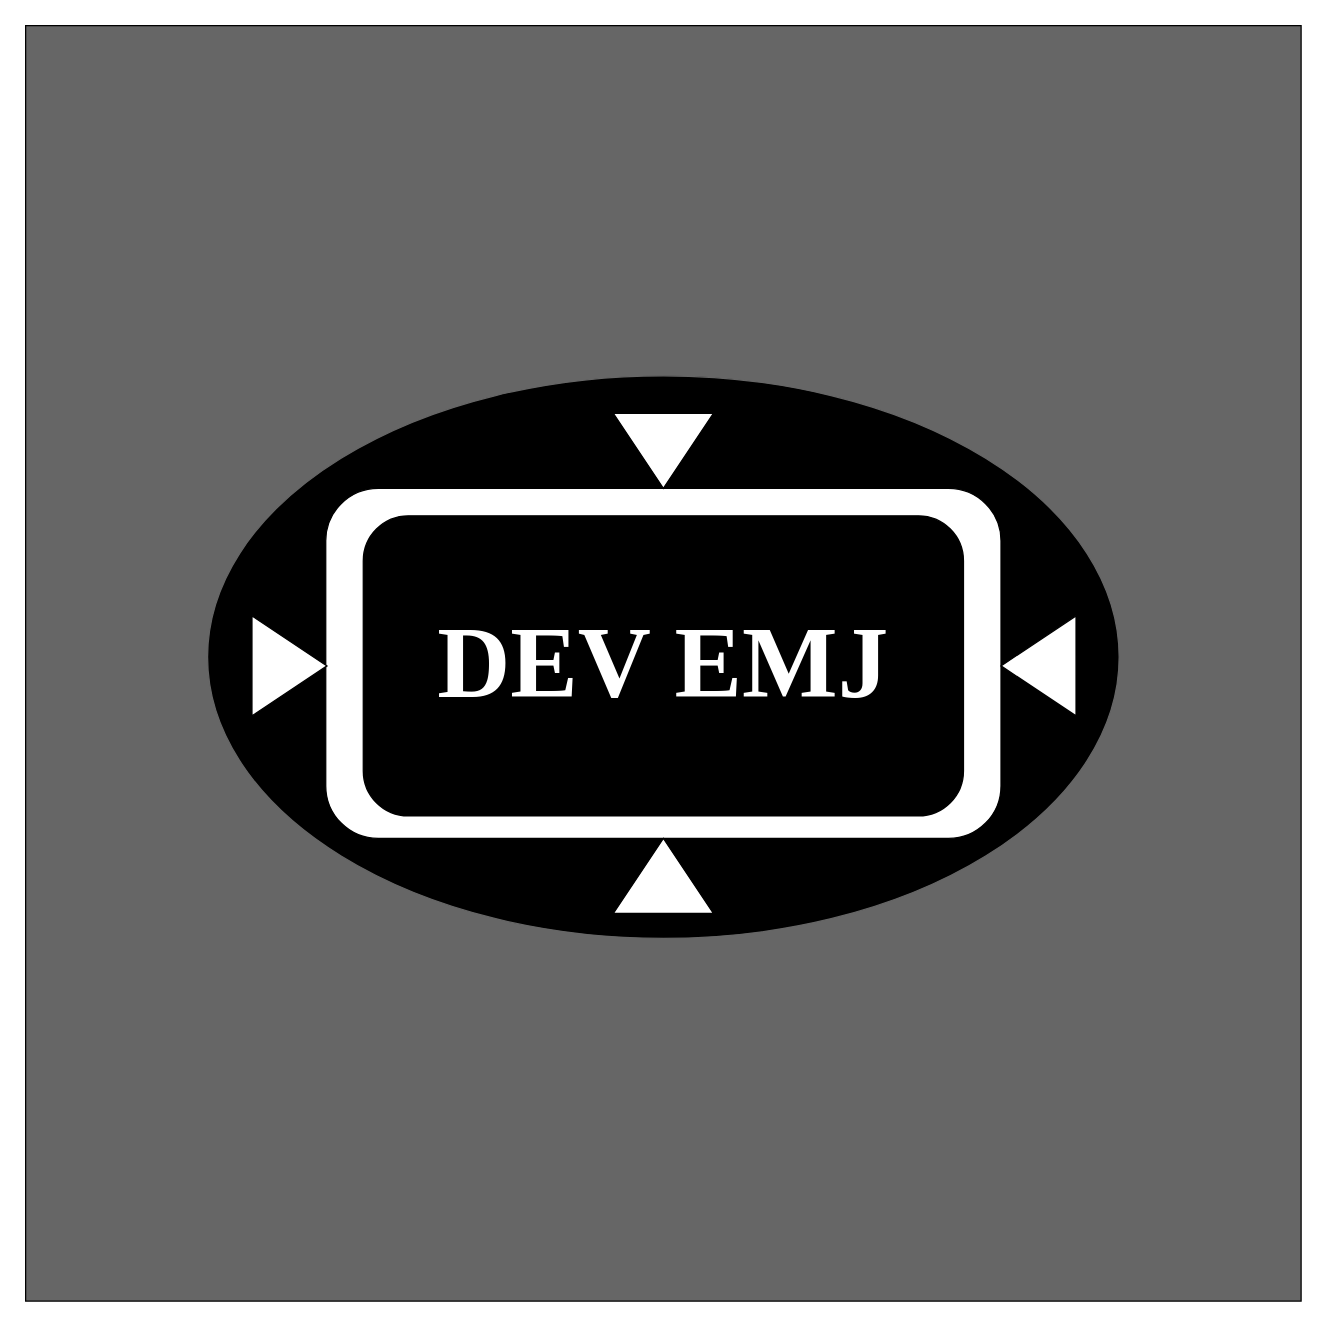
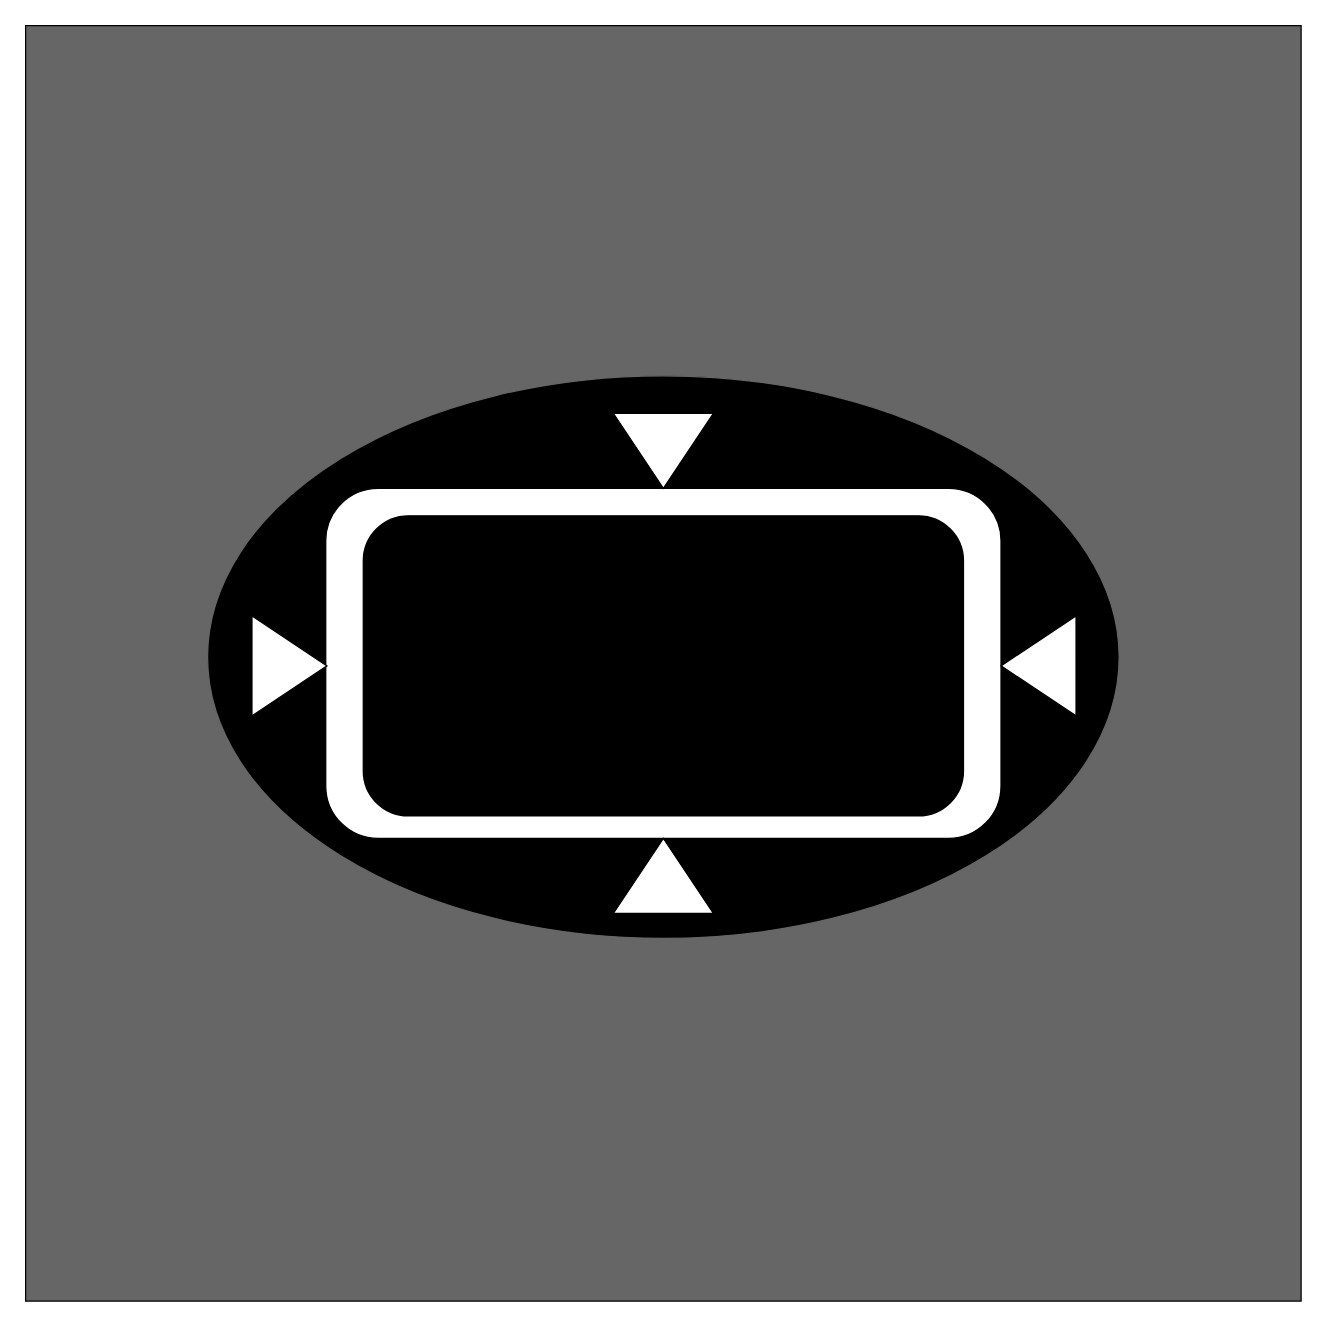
  <mxCell id="0" />
  <mxCell id="1" parent="0" />
  <mxCell id="2" value="" style="whiteSpace=wrap;html=1;aspect=fixed;fillColor=#666666;" vertex="1" parent="1"><mxGeometry x="20" width="1020" height="1020" as="geometry" y="20" /></mxCell>
  <mxCell id="3" value="" style="ellipse;whiteSpace=wrap;html=1;fillColor=#000000;strokeColor=#666666;fontColor=#333333;" vertex="1" parent="1"><mxGeometry x="165.5" y="300" width="729" height="450" as="geometry" /></mxCell>
  <mxCell id="4" value="" style="rounded=1;whiteSpace=wrap;html=1;" vertex="1" parent="1"><mxGeometry x="260" y="390" width="540" height="280" as="geometry" /></mxCell>
  <mxCell id="5" value="" style="rounded=1;whiteSpace=wrap;html=1;fillColor=#000000;" vertex="1" parent="1"><mxGeometry x="290" y="412" width="480" height="240" as="geometry" /></mxCell>
- <mxCell id="6" value="&lt;font face=&quot;Comic Sans MS&quot; style=&quot;font-size: 81px;&quot; color=&quot;#ffffff&quot;&gt;&lt;b style=&quot;&quot;&gt;DEV EMJ&lt;/b&gt;&lt;/font&gt;" style="text;html=1;align=center;verticalAlign=middle;whiteSpace=wrap;rounded=0;" vertex="1" parent="1"><mxGeometry x="340" y="460" width="380" height="140" as="geometry" /></mxCell>
  <mxCell id="7" value="" style="triangle;whiteSpace=wrap;html=1;rotation=-90;" vertex="1" parent="1"><mxGeometry x="500" y="660" width="60" height="80" as="geometry" /></mxCell>
  <mxCell id="8" value="" style="triangle;whiteSpace=wrap;html=1;rotation=90;" vertex="1" parent="1"><mxGeometry x="500" y="320" width="60" height="80" as="geometry" /></mxCell>
  <mxCell id="9" value="" style="triangle;whiteSpace=wrap;html=1;rotation=-180;" vertex="1" parent="1"><mxGeometry x="800" y="492" width="60" height="80" as="geometry" /></mxCell>
  <mxCell id="10" value="" style="triangle;whiteSpace=wrap;html=1;" vertex="1" parent="1"><mxGeometry x="201" y="492" width="60" height="80" as="geometry" /></mxCell>
